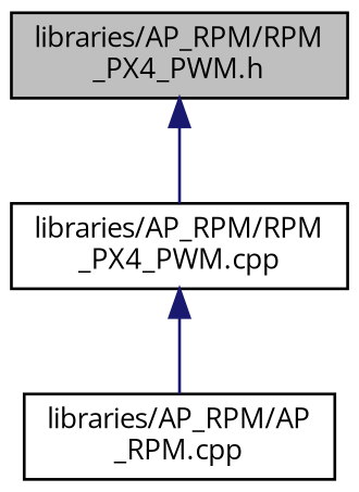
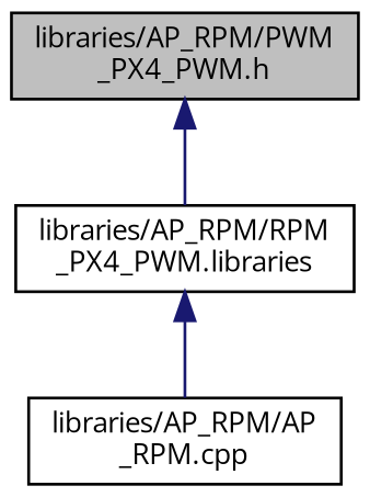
  digraph {
    fontname="Open Sans"
    node [color=black fillcolor=white fontname="Open Sans" fontsize=10 shape=record style=filled]
    edge [color=midnightblue dir=back fontname="Open Sans" fontsize=10 labelfontname=Helvetica labelfontsize=10 style=solid]
-   n1 [fillcolor=grey75 fontcolor=black height=0.2 label="libraries/AP_RPM/RPM\l_PX4_PWM.h" width=0.4]
-   n2 [height=0.2 label="libraries/AP_RPM/RPM\l_PX4_PWM.cpp" width=0.4]
+   n1 [fillcolor=grey75 fontcolor=black height=0.2 label="libraries/AP_RPM/PWM\l_PX4_PWM.h" width=0.4]
+   n2 [height=0.2 label="libraries/AP_RPM/RPM\l_PX4_PWM.libraries" width=0.4]
    n3 [height=0.2 label="libraries/AP_RPM/AP\l_RPM.cpp" width=0.4]
    n1 -> n2
    n2 -> n3
  }
